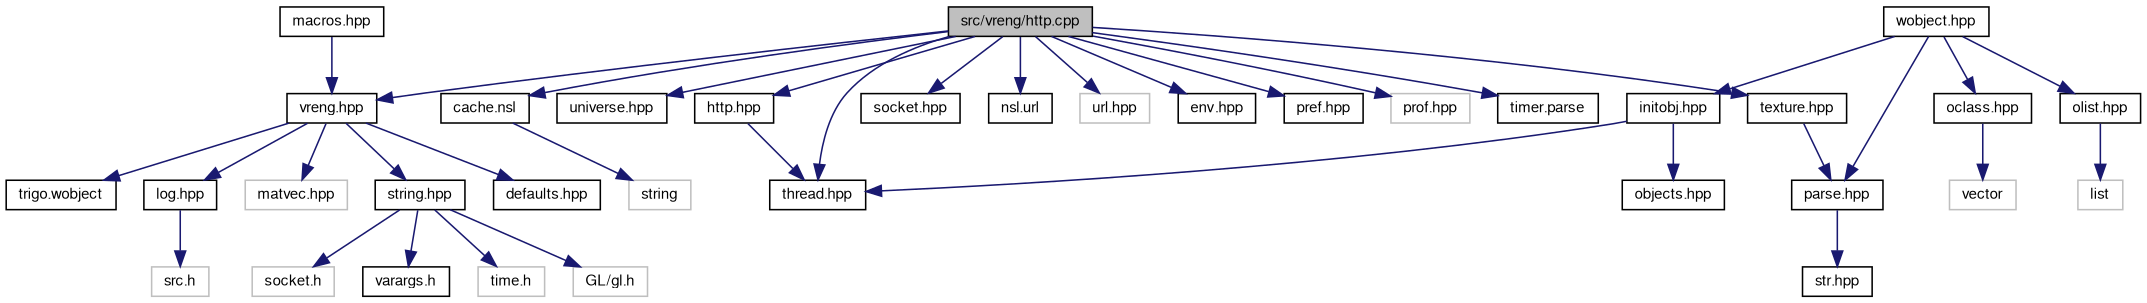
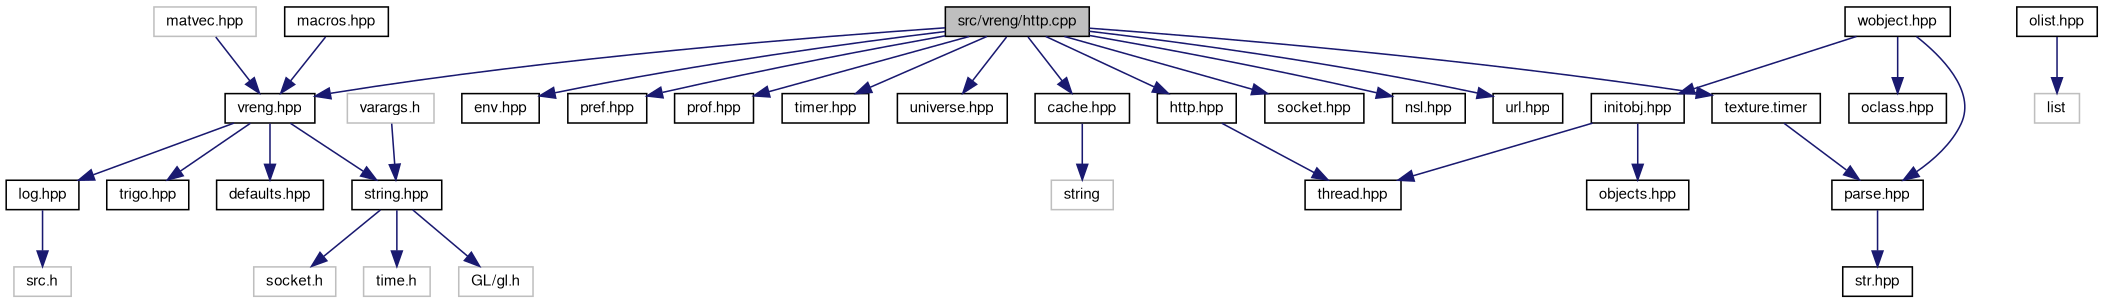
  digraph {
    node [color=black fontname=FreeSans fontsize=10 shape=record]
    edge [color=midnightblue fontname=FreeSans fontsize=10 labelfontname=FreeSans labelfontsize=10 style=solid]
    n1 [fillcolor=grey75 fontcolor=black height=0.2 label="src/vreng/http.cpp" style=filled width=0.4]
    n2 [height=0.2 label="vreng.hpp" width=0.4]
    n3 [height=0.2 label="http.hpp" width=0.4]
    n4 [height=0.2 label="thread.hpp" width=0.4]
-   n5 [height=0.2 label="texture.hpp" width=0.4]
+   n5 [height=0.2 label="texture.timer" width=0.4]
    n6 [height=0.2 label="socket.hpp" width=0.4]
-   n7 [height=0.2 label="nsl.url" width=0.4]
-   n8 [color=grey75 height=0.2 label="url.hpp" width=0.4]
+   n7 [height=0.2 label="nsl.hpp" width=0.4]
+   n8 [height=0.2 label="url.hpp" width=0.4]
    n9 [height=0.2 label="env.hpp" width=0.4]
    n10 [height=0.2 label="pref.hpp" width=0.4]
-   n11 [color=grey75 height=0.2 label="prof.hpp" width=0.4]
-   n12 [height=0.2 label="timer.parse" width=0.4]
-   n13 [height=0.2 label="cache.nsl" width=0.4]
+   n11 [height=0.2 label="prof.hpp" width=0.4]
+   n12 [height=0.2 label="timer.hpp" width=0.4]
+   n13 [height=0.2 label="cache.hpp" width=0.4]
    n14 [height=0.2 label="universe.hpp" width=0.4]
    n15 [height=0.2 label="string.hpp" width=0.4]
    n16 [height=0.2 label="defaults.hpp" width=0.4]
-   n17 [height=0.2 label="trigo.wobject" width=0.4]
+   n17 [height=0.2 label="trigo.hpp" width=0.4]
    n18 [height=0.2 label="log.hpp" width=0.4]
    n19 [color=grey75 height=0.2 label="matvec.hpp" width=0.4]
    n20 [height=0.2 label="parse.hpp" width=0.4]
    n21 [color=grey75 height=0.2 label=string width=0.4]
    n22 [color=grey75 height=0.2 label="socket.h" width=0.4]
-   n23 [height=0.2 label="varargs.h" width=0.4]
+   n23 [color=grey75 height=0.2 label="varargs.h" width=0.4]
    n24 [color=grey75 height=0.2 label="time.h" width=0.4]
    n25 [color=grey75 height=0.2 label="GL/gl.h" width=0.4]
    n26 [height=0.2 label="macros.hpp" width=0.4]
    n27 [color=grey75 height=0.2 label="src.h" width=0.4]
    n28 [height=0.2 label="wobject.hpp" width=0.4]
    n29 [height=0.2 label="oclass.hpp" width=0.4]
    n30 [height=0.2 label="olist.hpp" width=0.4]
    n31 [height=0.2 label="initobj.hpp" width=0.4]
-   n32 [color=grey75 height=0.2 label=vector width=0.4]
    n33 [color=grey75 height=0.2 label=list width=0.4]
    n34 [height=0.2 label="str.hpp" width=0.4]
    n35 [height=0.2 label="objects.hpp" width=0.4]
    n1 -> n2
    n1 -> n3
-   n1 -> n4
    n1 -> n5
    n1 -> n6
    n1 -> n7
    n1 -> n8
    n1 -> n9
    n1 -> n10
    n1 -> n11
    n1 -> n12
    n1 -> n13
    n1 -> n14
    n2 -> n15
    n2 -> n16
    n2 -> n17
    n2 -> n18
-   n2 -> n19
+   n19 -> n2
    n3 -> n4
    n5 -> n20
    n13 -> n21
    n15 -> n22
-   n15 -> n23
+   n23 -> n15
    n15 -> n24
    n15 -> n25
    n18 -> n27
    n20 -> n34
    n26 -> n2
    n28 -> n20
    n28 -> n29
-   n28 -> n30
    n28 -> n31
-   n29 -> n32
    n30 -> n33
    n31 -> n4
    n31 -> n35
  }
